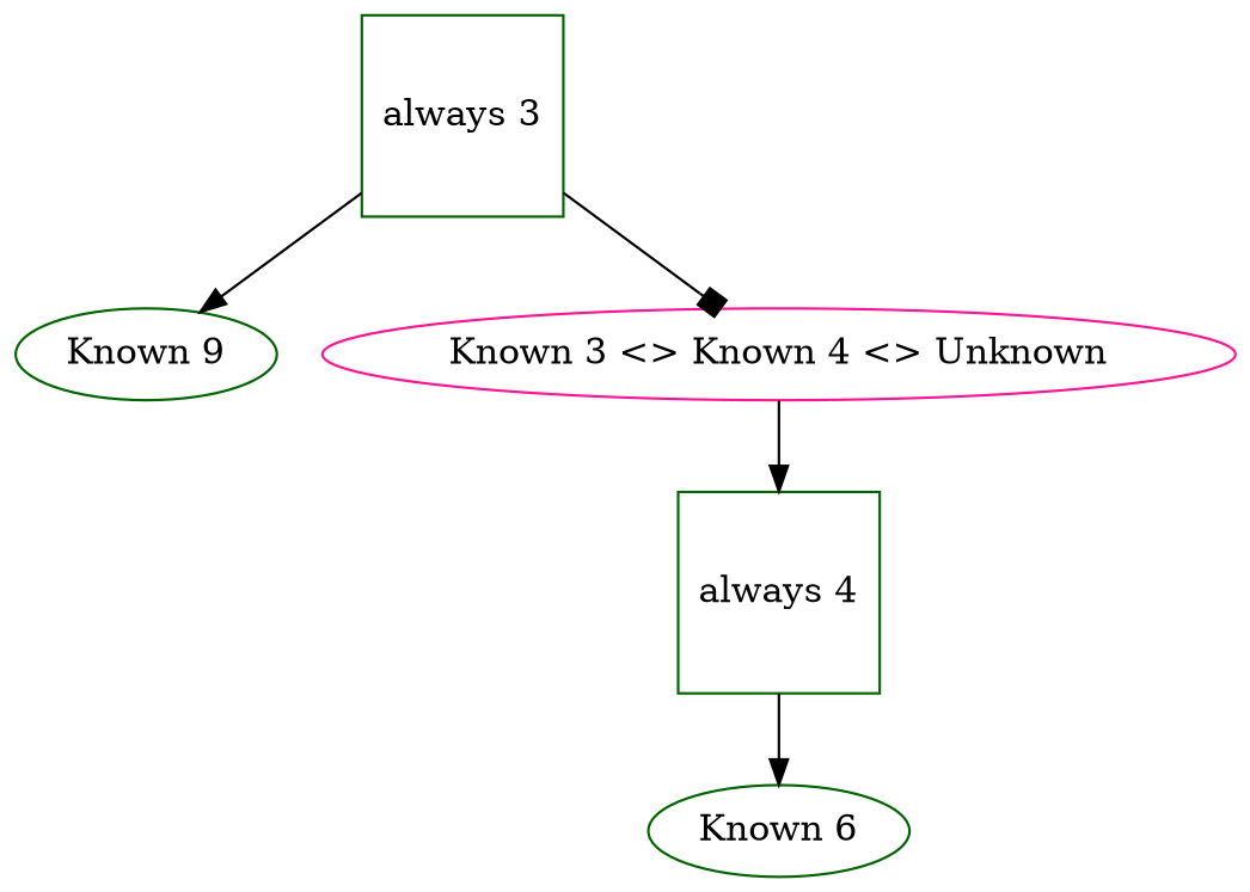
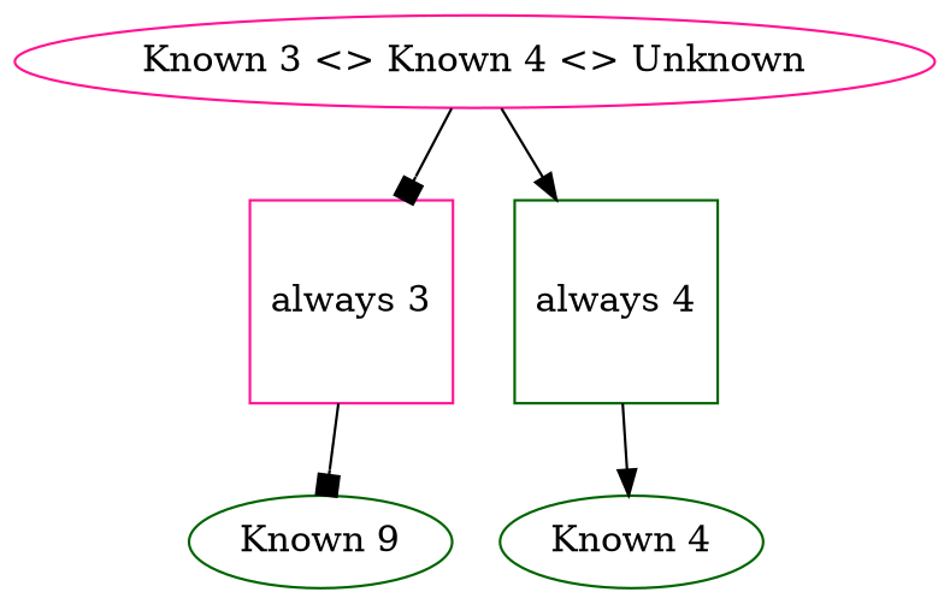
  digraph {
    rankdir=TB
    node [color=darkgreen]
    edge [arrowhead=box]
-   n1 [label="always 3" shape=square]
+   n1 [color=deeppink label="always 3" shape=square]
    n2 [label="Known 9"]
    n3 [color=deeppink label="Known 3 <> Known 4 <> Unknown"]
    n4 [label="always 4" shape=square]
-   n5 [label="Known 6"]
-   n1 -> n2 [arrowhead=normal]
-   n1 -> n3
+   n5 [label="Known 4"]
+   n1 -> n2
+   n3 -> n1
    n3 -> n4 [arrowhead=normal]
    n4 -> n5 [arrowhead=normal]
  }
